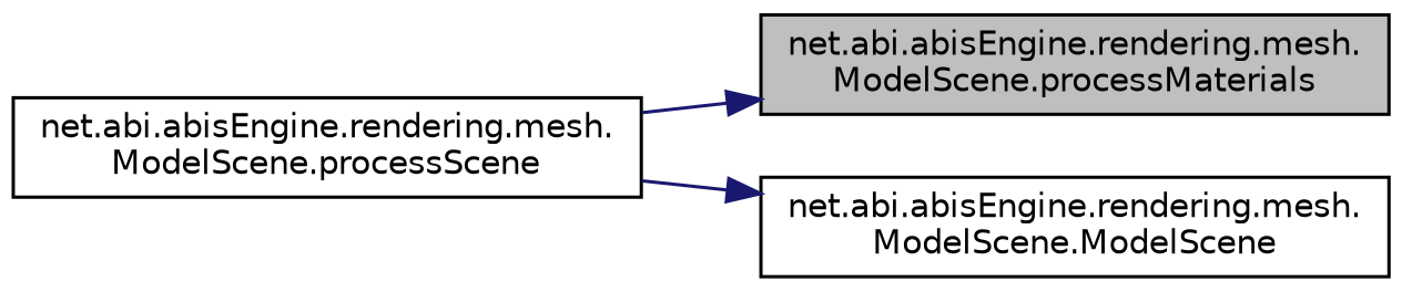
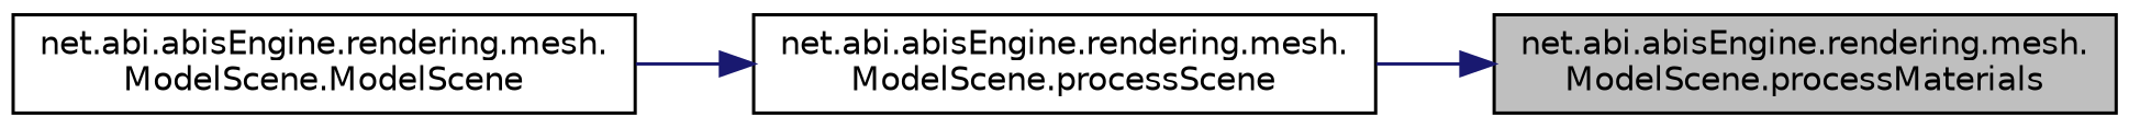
  digraph {
    rankdir=RL
    node [color=black fillcolor=white fontname=Helvetica fontsize=10 shape=record style=filled]
    edge [color=midnightblue dir=back fontname=Helvetica fontsize=10 labelfontname=Helvetica labelfontsize=10 style=solid]
    n1 [fillcolor=grey75 fontcolor=black height=0.2 label="net.abi.abisEngine.rendering.mesh.\lModelScene.processMaterials" width=0.4]
    n2 [height=0.2 label="net.abi.abisEngine.rendering.mesh.\lModelScene.processScene" width=0.4]
    n3 [height=0.2 label="net.abi.abisEngine.rendering.mesh.\lModelScene.ModelScene" width=0.4]
    n1 -> n2
-   n3 -> n2
+   n2 -> n3
  }
